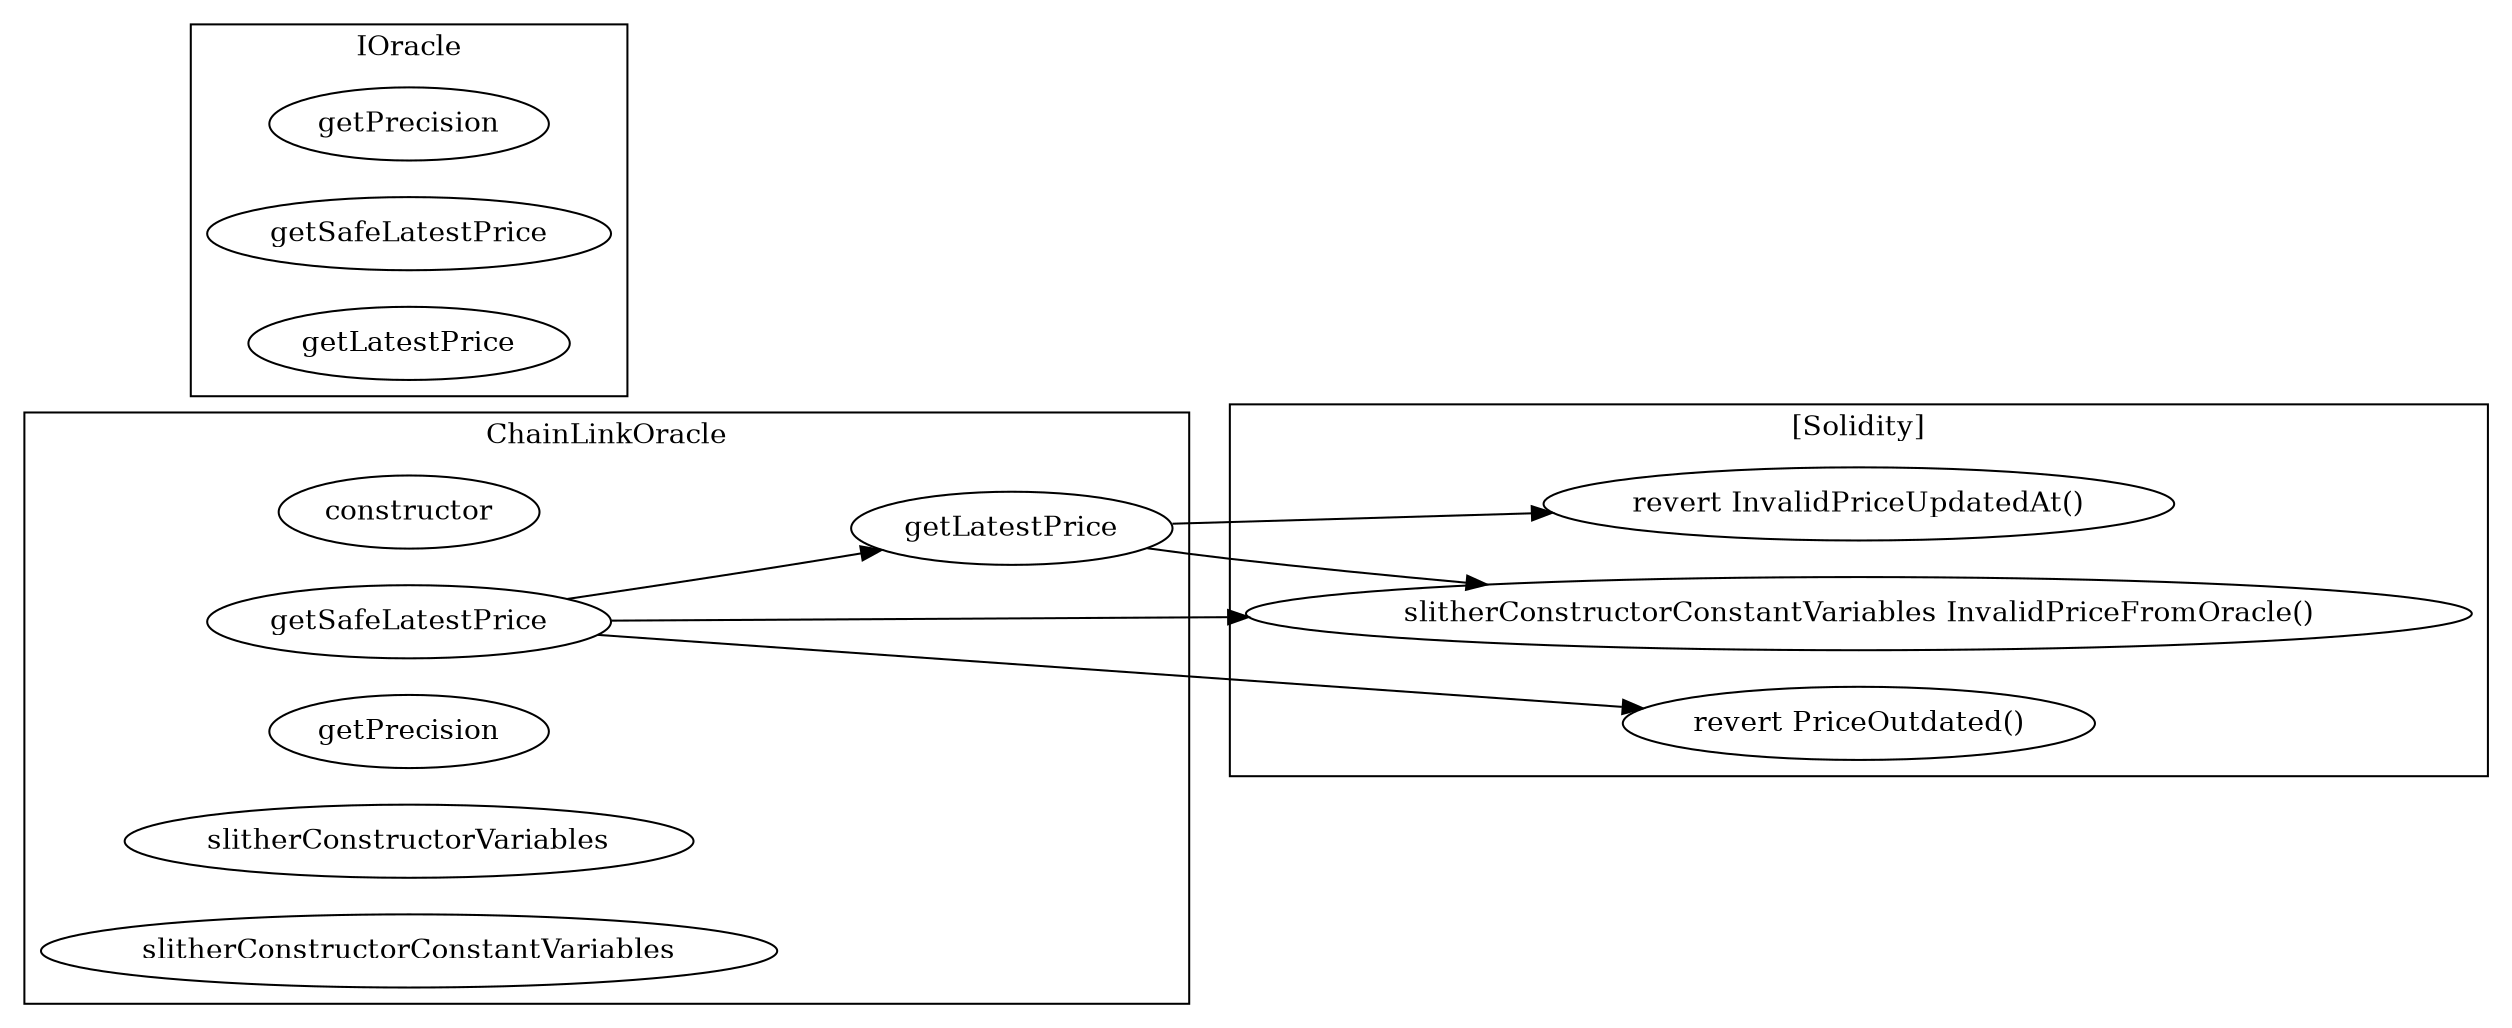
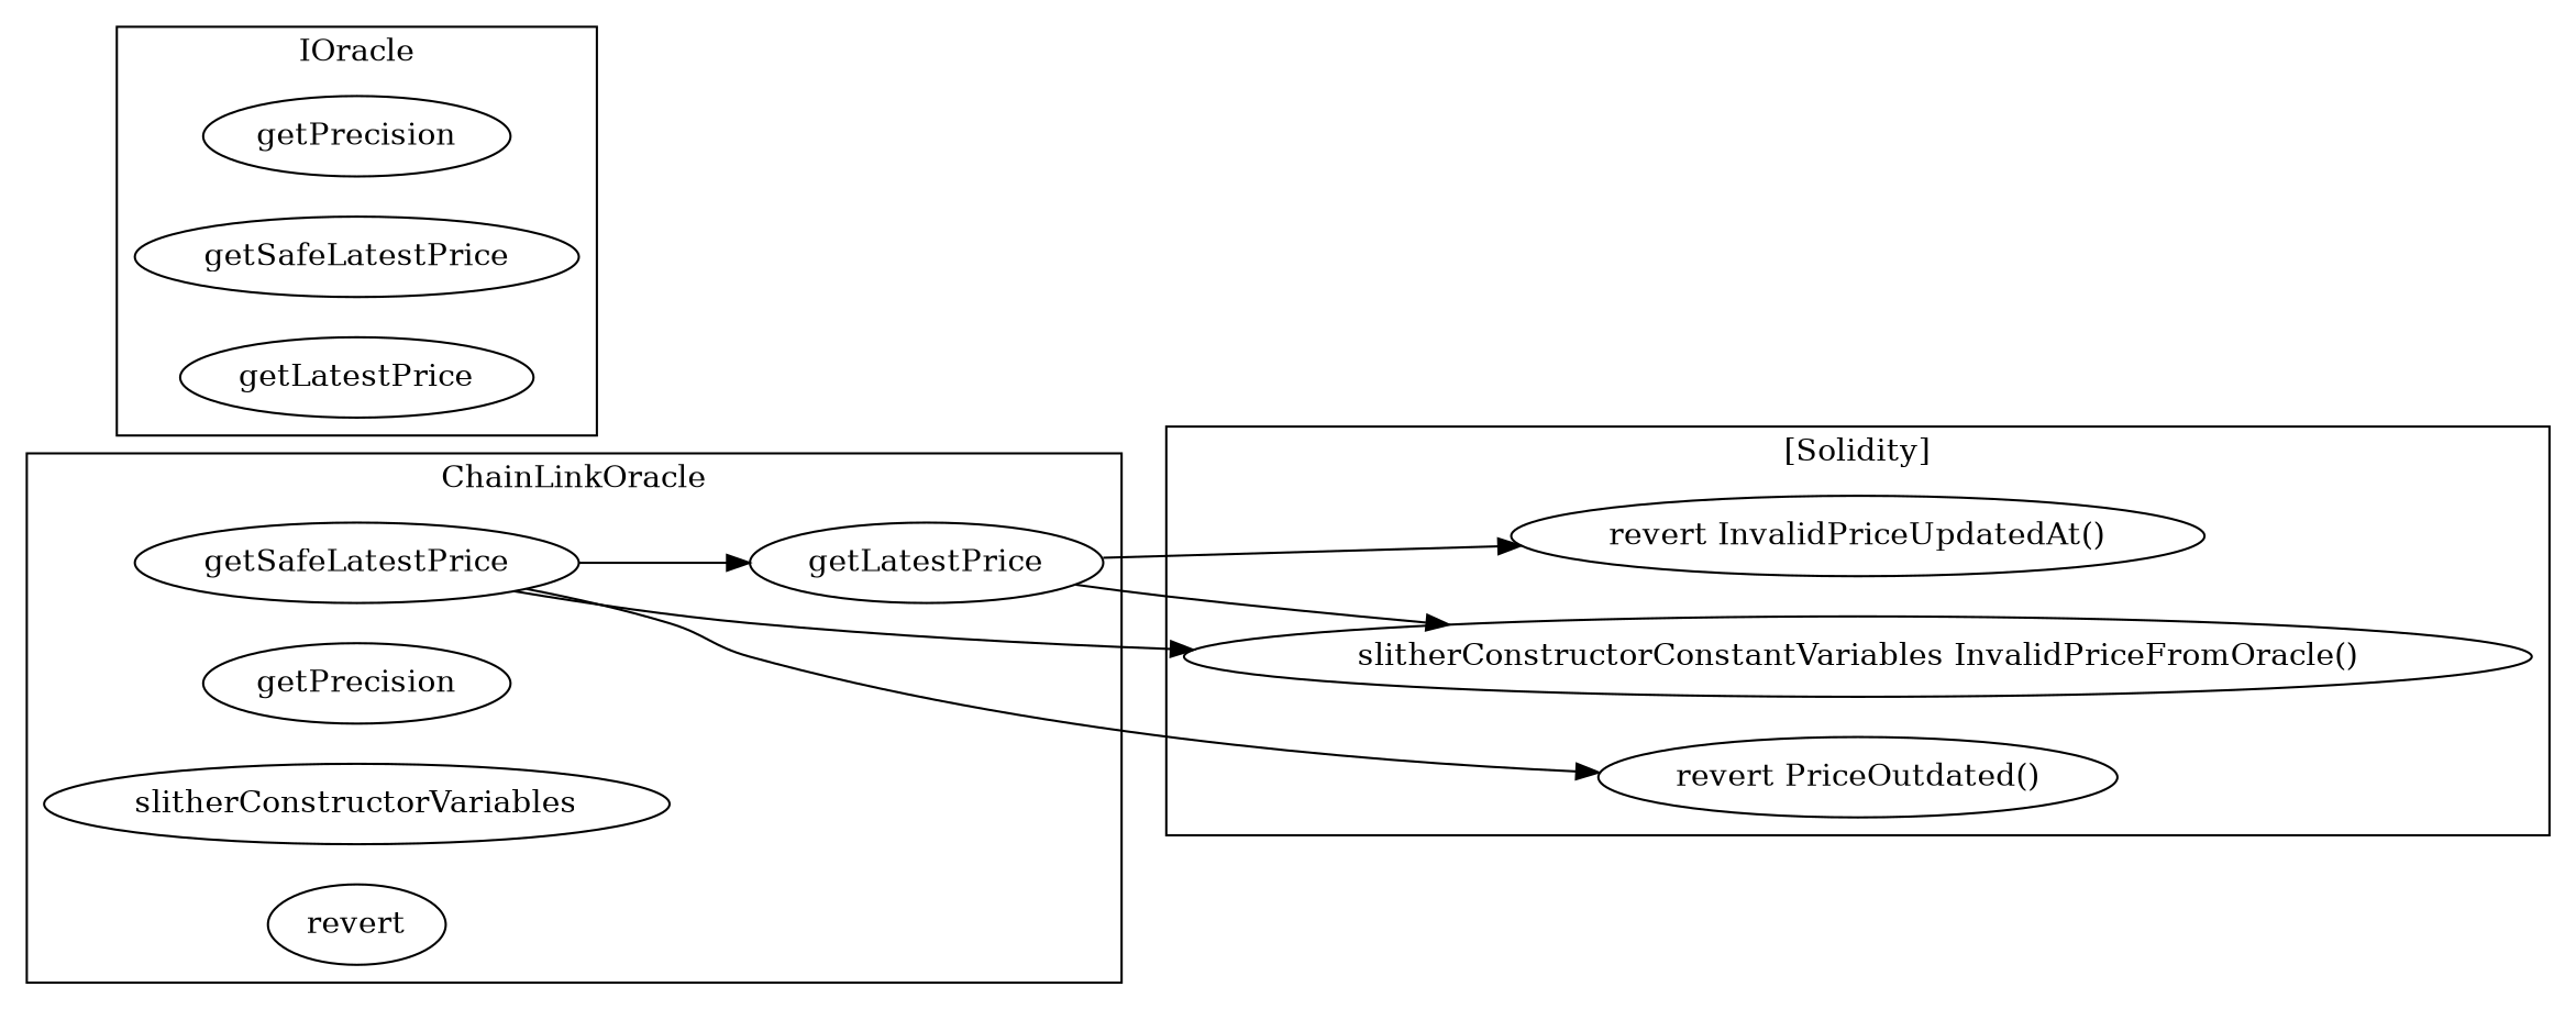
  strict digraph {
    rankdir=LR
-   n1 [label=constructor]
    n2 [label=getSafeLatestPrice]
    n3 [label=getLatestPrice]
    n4 [label=getPrecision]
    n5 [label=slitherConstructorVariables]
-   n6 [label=slitherConstructorConstantVariables]
+   n6 [label=revert]
    n7 [label=getPrecision]
    n8 [label=getSafeLatestPrice]
    n9 [label=getLatestPrice]
    "revert PriceOutdated()"
    n11 [label="slitherConstructorConstantVariables InvalidPriceFromOracle()"]
    "revert InvalidPriceUpdatedAt()"
    subgraph cluster_1 {
      label=ChainLinkOracle
-     n1
      n2
      n3
      n4
      n5
      n6
    }
    subgraph cluster_2 {
      label=IOracle
      n7
      n8
      n9
    }
    subgraph cluster_3 {
      label="[Solidity]"
      "revert PriceOutdated()"
      n11
      "revert InvalidPriceUpdatedAt()"
    }
    n2 -> n3
    n2 -> "revert PriceOutdated()"
    n2 -> n11
    n3 -> n11
    n3 -> "revert InvalidPriceUpdatedAt()"
  }
